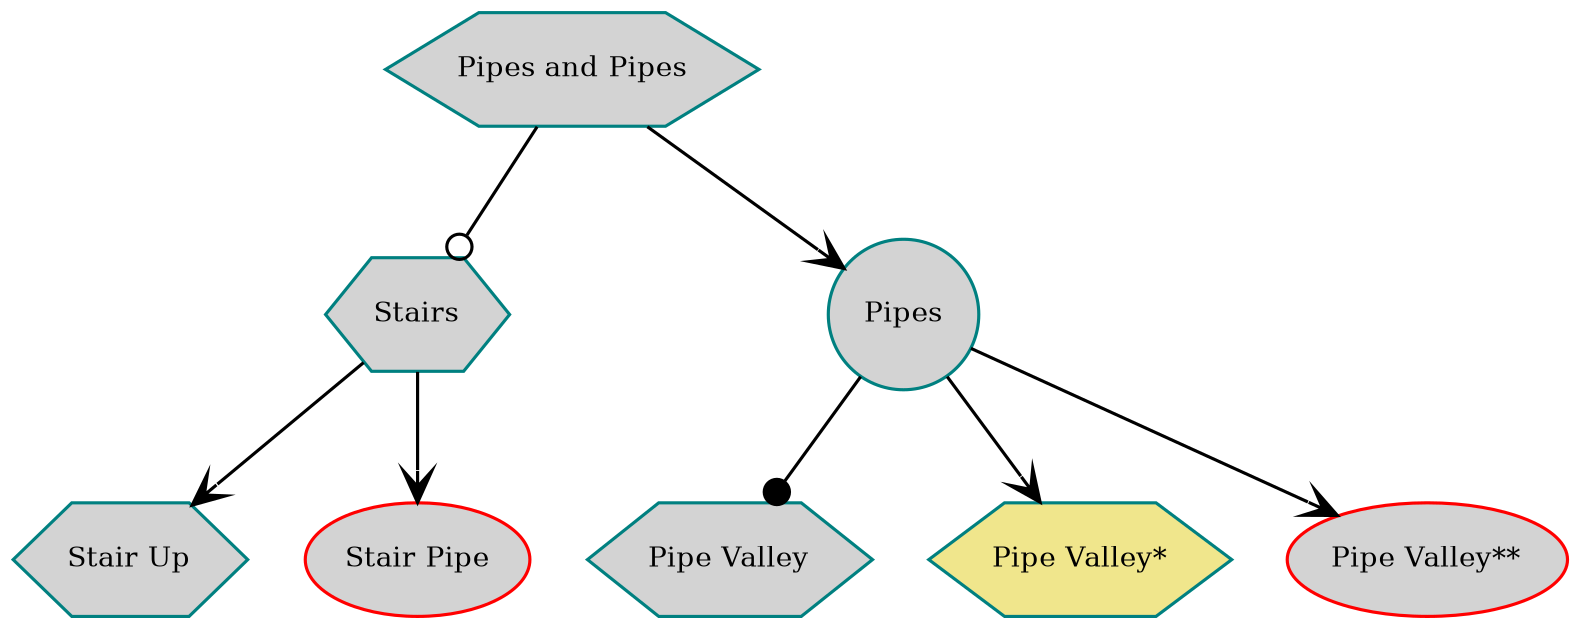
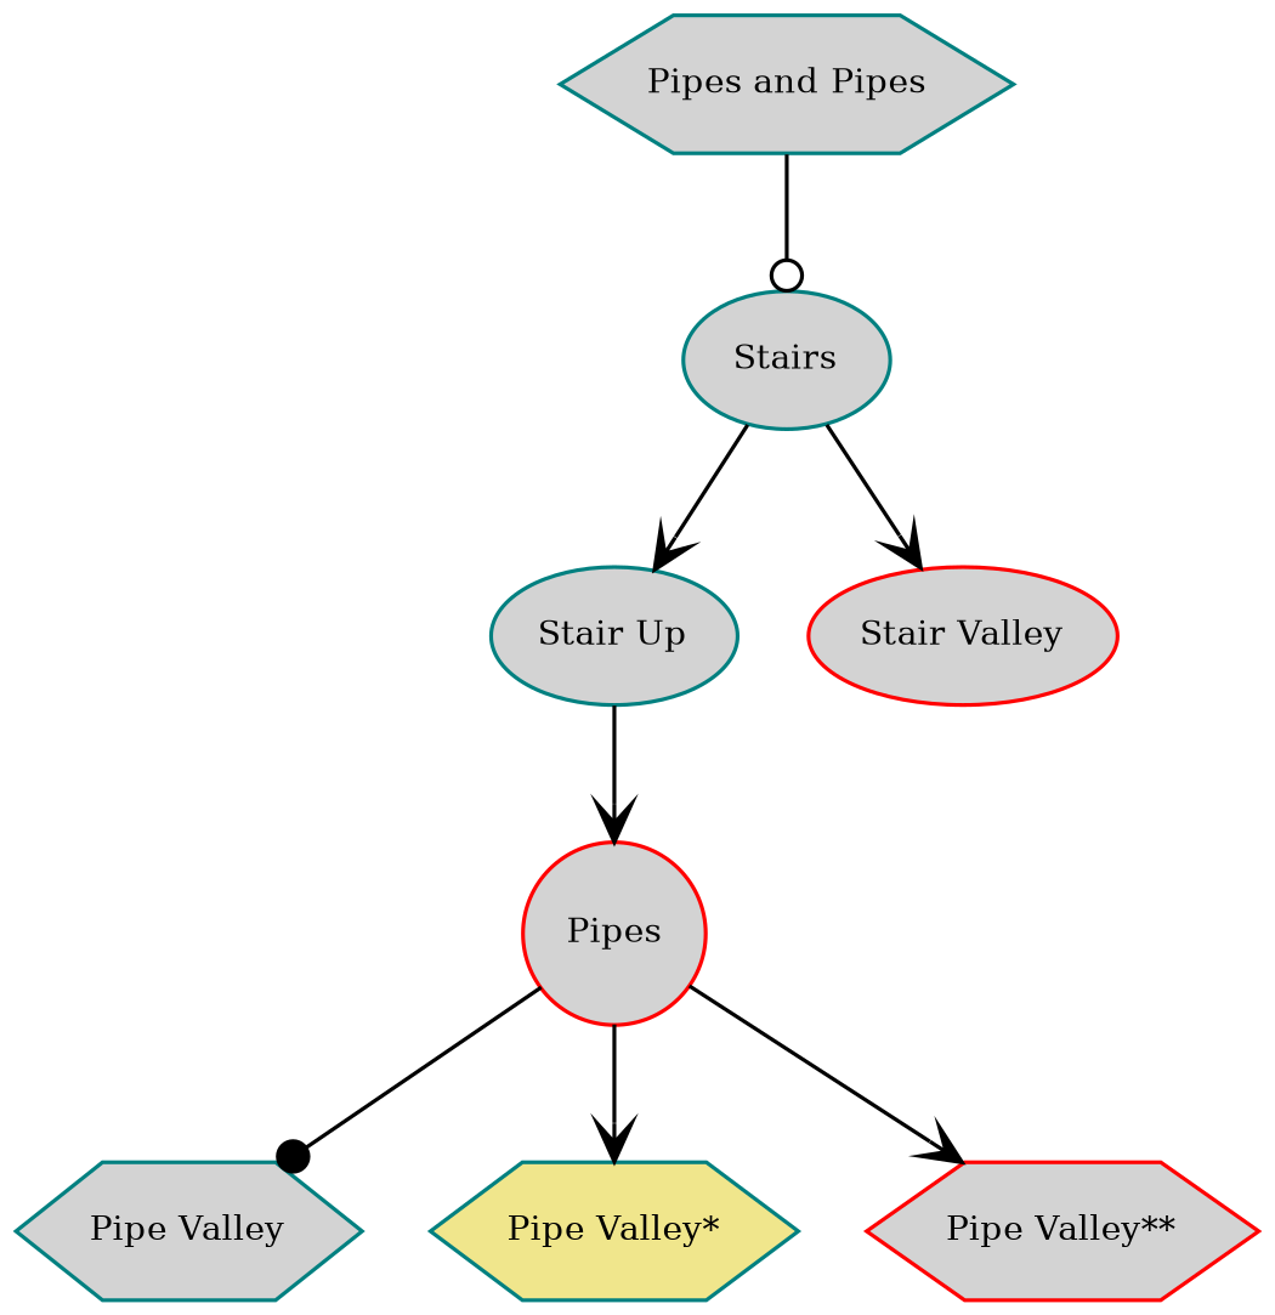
  digraph {
    fontname="times-roman"
    ordering=out
    node [color=teal fillcolor=lightgrey fontcolor=black fontname="times-roman" fontsize=9 shape=hexagon style=filled]
    edge [arrowhead=vee fontname="times-roman"]
    n1 [label="Pipes and Pipes"]
-   n2 [label=Stairs]
-   n3 [label=Pipes shape=circle]
-   n4 [label="Stair Up"]
-   n5 [color=red label="Stair Pipe" shape=ellipse]
+   n2 [label=Stairs shape=ellipse]
+   n3 [color=red label=Pipes shape=circle]
+   n4 [label="Stair Up" shape=ellipse]
+   n5 [color=red label="Stair Valley" shape=ellipse]
    n6 [label="Pipe Valley"]
    n7 [fillcolor=khaki label="Pipe Valley*"]
-   n8 [color=red label="Pipe Valley**" shape=ellipse]
+   n8 [color=red label="Pipe Valley**"]
    n1 -> n2 [arrowhead=odot]
-   n1 -> n3
+   n4 -> n3
    n2 -> n4
    n2 -> n5
    n3 -> n6 [arrowhead=dot]
    n3 -> n7
    n3 -> n8
  }
